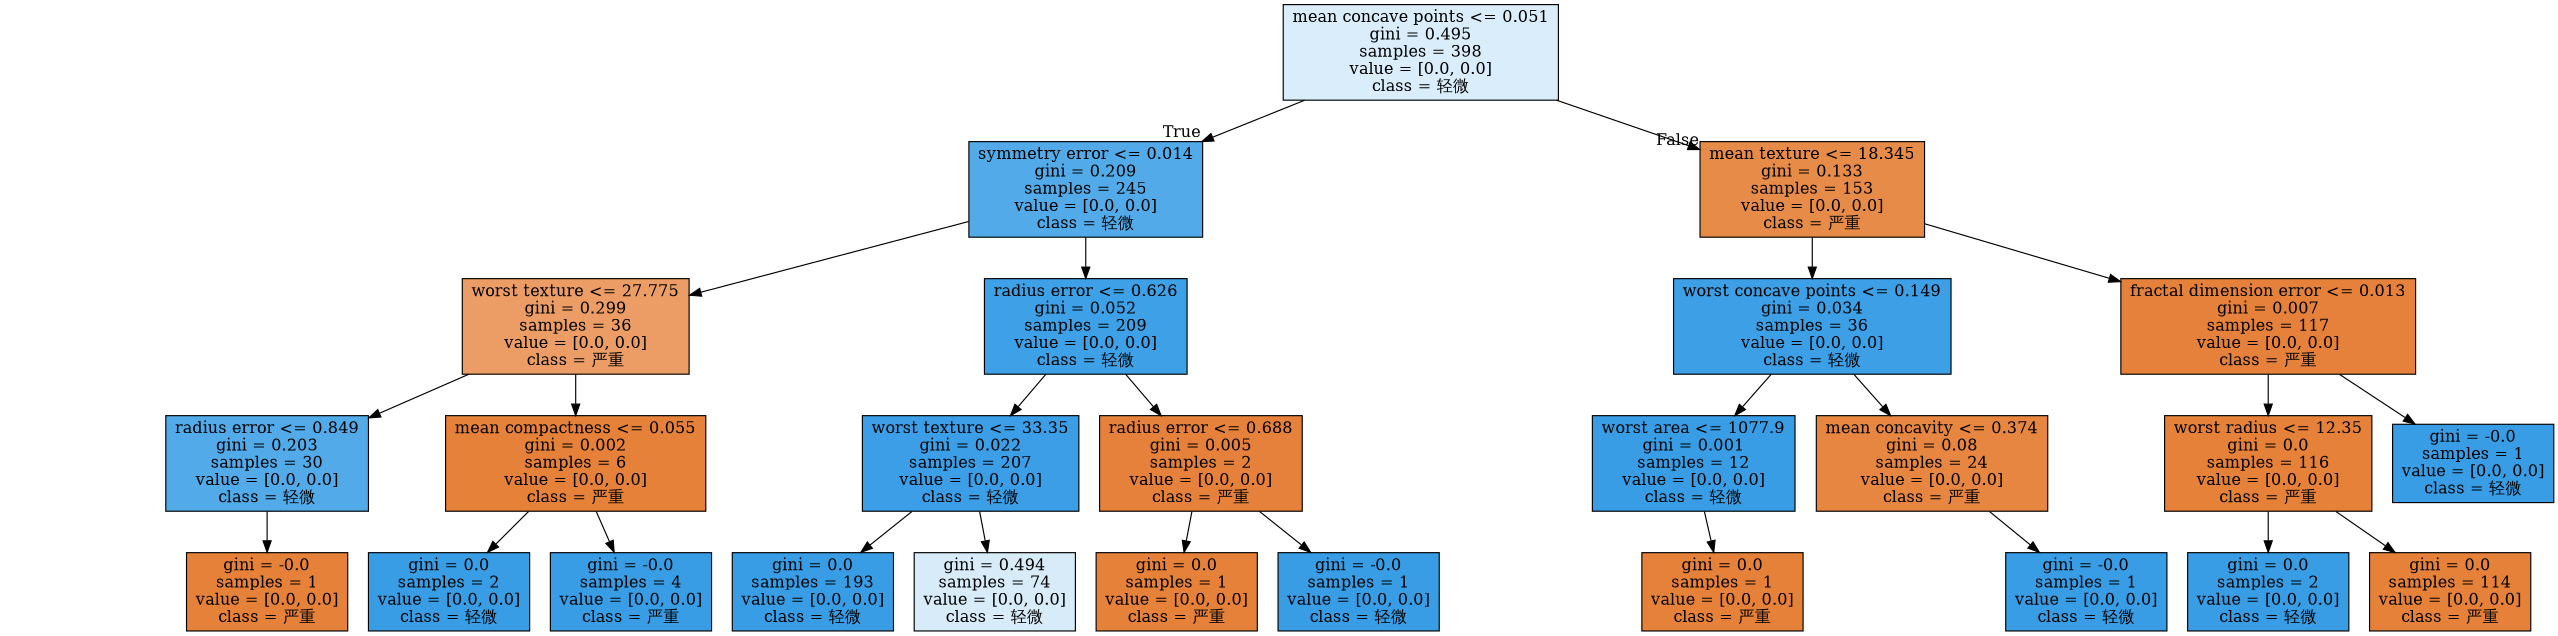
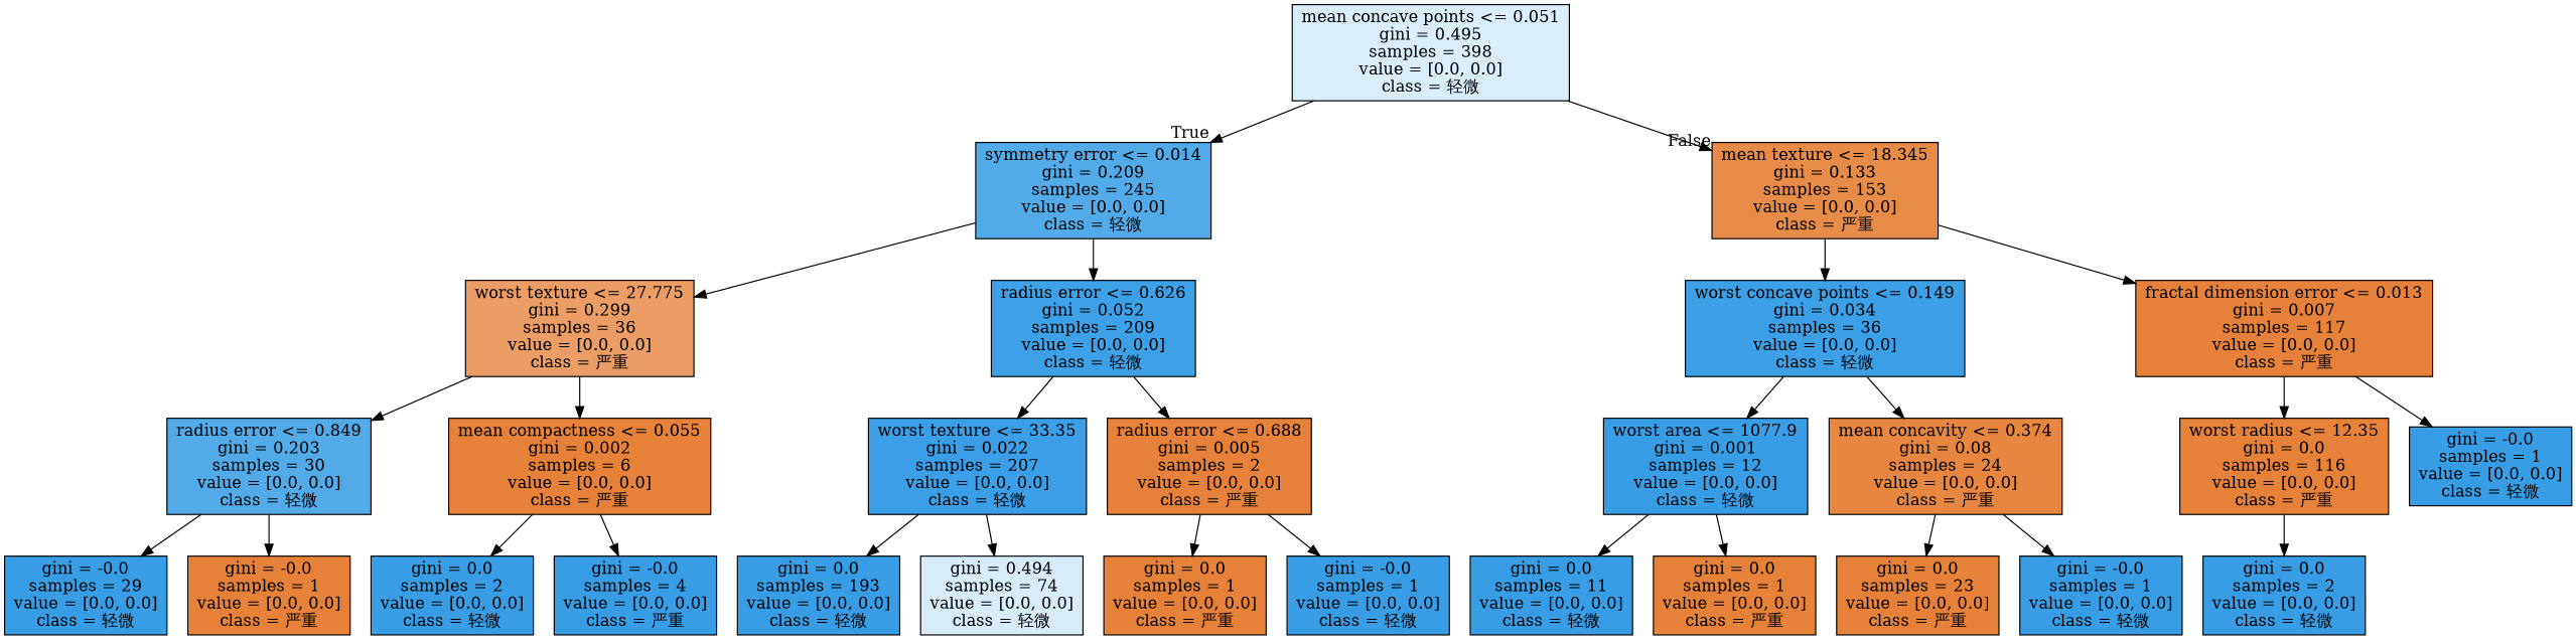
  digraph {
    node [color=black fillcolor="#399de5ff" shape=box style=filled]
    n1 [fillcolor="#399de52f" label="mean concave points <= 0.051\ngini = 0.495\nsamples = 398\nvalue = [0.0, 0.0]\nclass = 轻微"]
    n2 [fillcolor="#399de5dd" label="symmetry error <= 0.014\ngini = 0.209\nsamples = 245\nvalue = [0.0, 0.0]\nclass = 轻微"]
    n3 [fillcolor="#e58139eb" label="mean texture <= 18.345\ngini = 0.133\nsamples = 153\nvalue = [0.0, 0.0]\nclass = 严重"]
    n4 [fillcolor="#e58139c6" label="worst texture <= 27.775\ngini = 0.299\nsamples = 36\nvalue = [0.0, 0.0]\nclass = 严重"]
    n5 [fillcolor="#399de5f8" label="radius error <= 0.626\ngini = 0.052\nsamples = 209\nvalue = [0.0, 0.0]\nclass = 轻微"]
    n6 [fillcolor="#399de5fa" label="worst concave points <= 0.149\ngini = 0.034\nsamples = 36\nvalue = [0.0, 0.0]\nclass = 轻微"]
    n7 [fillcolor="#e58139fe" label="fractal dimension error <= 0.013\ngini = 0.007\nsamples = 117\nvalue = [0.0, 0.0]\nclass = 严重"]
    n8 [fillcolor="#399de5de" label="radius error <= 0.849\ngini = 0.203\nsamples = 30\nvalue = [0.0, 0.0]\nclass = 轻微"]
    n9 [fillcolor="#e58139ff" label="mean compactness <= 0.055\ngini = 0.002\nsamples = 6\nvalue = [0.0, 0.0]\nclass = 严重"]
    n10 [fillcolor="#399de5fc" label="worst texture <= 33.35\ngini = 0.022\nsamples = 207\nvalue = [0.0, 0.0]\nclass = 轻微"]
    n11 [fillcolor="#e58139fe" label="radius error <= 0.688\ngini = 0.005\nsamples = 2\nvalue = [0.0, 0.0]\nclass = 严重"]
+   n12 [label="gini = -0.0\nsamples = 29\nvalue = [0.0, 0.0]\nclass = 轻微"]
    n13 [fillcolor="#e58139ff" label="gini = -0.0\nsamples = 1\nvalue = [0.0, 0.0]\nclass = 严重"]
    n14 [label="gini = 0.0\nsamples = 2\nvalue = [0.0, 0.0]\nclass = 轻微"]
    n15 [label="gini = -0.0\nsamples = 4\nvalue = [0.0, 0.0]\nclass = 严重"]
    n16 [label="gini = 0.0\nsamples = 193\nvalue = [0.0, 0.0]\nclass = 轻微"]
    n17 [fillcolor="#399de533" label="gini = 0.494\nsamples = 74\nvalue = [0.0, 0.0]\nclass = 轻微"]
    n18 [fillcolor="#e58139ff" label="gini = 0.0\nsamples = 1\nvalue = [0.0, 0.0]\nclass = 严重"]
    n19 [label="gini = -0.0\nsamples = 1\nvalue = [0.0, 0.0]\nclass = 轻微"]
    n20 [label="worst area <= 1077.9\ngini = 0.001\nsamples = 12\nvalue = [0.0, 0.0]\nclass = 轻微"]
    n21 [fillcolor="#e58139f4" label="mean concavity <= 0.374\ngini = 0.08\nsamples = 24\nvalue = [0.0, 0.0]\nclass = 严重"]
    n22 [fillcolor="#e58139ff" label="worst radius <= 12.35\ngini = 0.0\nsamples = 116\nvalue = [0.0, 0.0]\nclass = 严重"]
    n23 [label="gini = -0.0\nsamples = 1\nvalue = [0.0, 0.0]\nclass = 轻微"]
+   n24 [label="gini = 0.0\nsamples = 11\nvalue = [0.0, 0.0]\nclass = 轻微"]
    n25 [fillcolor="#e58139ff" label="gini = 0.0\nsamples = 1\nvalue = [0.0, 0.0]\nclass = 严重"]
+   n26 [fillcolor="#e58139ff" label="gini = 0.0\nsamples = 23\nvalue = [0.0, 0.0]\nclass = 严重"]
    n27 [label="gini = -0.0\nsamples = 1\nvalue = [0.0, 0.0]\nclass = 轻微"]
    n28 [label="gini = 0.0\nsamples = 2\nvalue = [0.0, 0.0]\nclass = 轻微"]
-   n29 [fillcolor="#e58139ff" label="gini = 0.0\nsamples = 114\nvalue = [0.0, 0.0]\nclass = 严重"]
    n1 -> n2 [headlabel=True labelangle=45 labeldistance=2.5]
    n1 -> n3 [headlabel=False labelangle=-45 labeldistance=2.5]
    n2 -> n4
    n2 -> n5
    n3 -> n6
    n3 -> n7
    n4 -> n8
    n4 -> n9
    n5 -> n10
    n5 -> n11
    n6 -> n20
    n6 -> n21
    n7 -> n22
    n7 -> n23
+   n8 -> n12
    n8 -> n13
    n9 -> n14
    n9 -> n15
    n10 -> n16
    n10 -> n17
    n11 -> n18
    n11 -> n19
+   n20 -> n24
    n20 -> n25
+   n21 -> n26
    n21 -> n27
    n22 -> n28
-   n22 -> n29
  }
